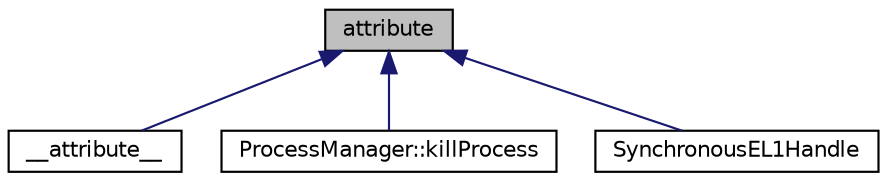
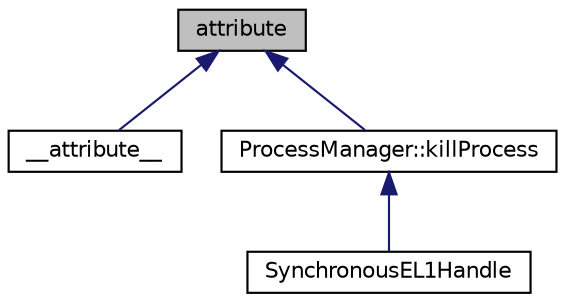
  digraph {
    rankdir=TB
    node [color=black fillcolor=white fontname=Helvetica fontsize=10 shape=record style=filled]
    edge [color=midnightblue dir=back fontname=Helvetica fontsize=10 labelfontname=Helvetica labelfontsize=10 style=solid]
    n1 [fillcolor=grey75 fontcolor=black height=0.2 label=attribute width=0.4]
    n2 [height=0.2 label=__attribute__ width=0.4]
    n3 [height=0.2 label="ProcessManager::killProcess" width=0.4]
    n4 [height=0.2 label=SynchronousEL1Handle width=0.4]
    n1 -> n2
    n1 -> n3
-   n1 -> n4
+   n3 -> n4
  }
